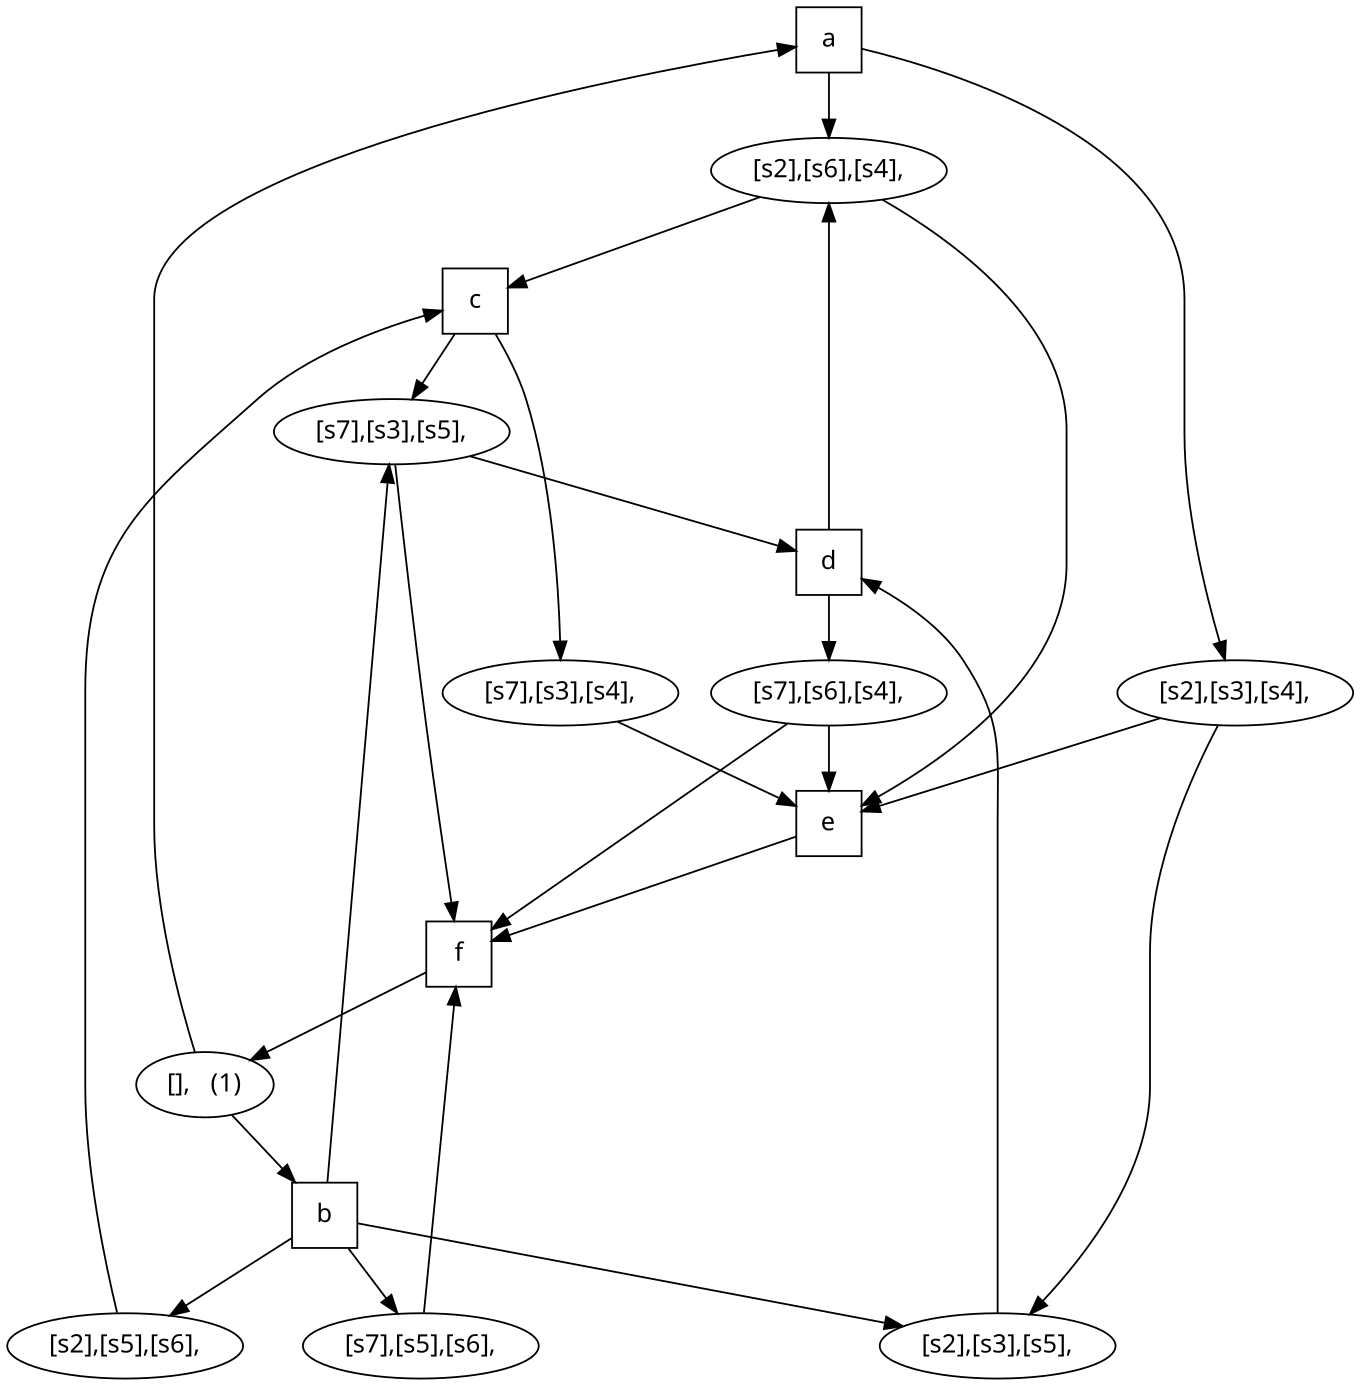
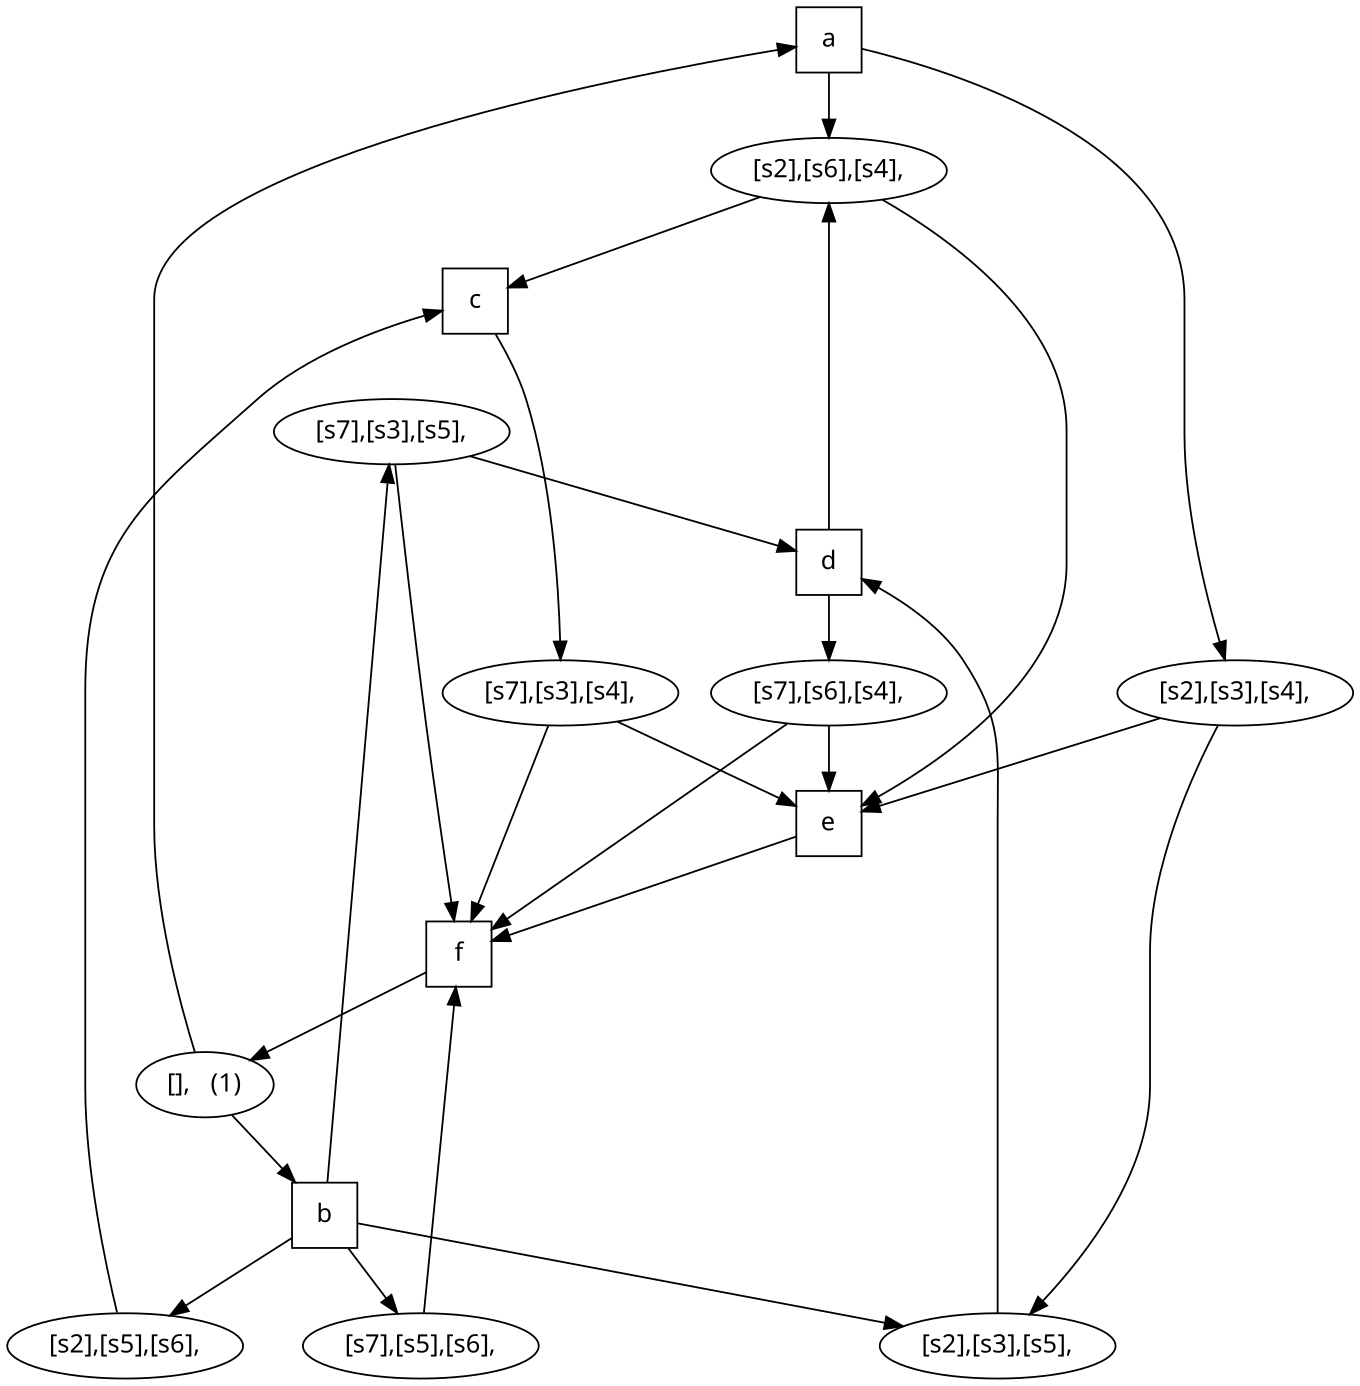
  digraph {
    fontname="Noto Sans"
    node [fontname="Noto Sans"]
    edge [fontname="Noto Sans"]
    n1 [label=a shape=box width=0.5]
    n2 [label="[s2],[s6],[s4]," width=0.5]
    n3 [label="[s2],[s3],[s4]," width=0.5]
    n4 [label=c shape=box width=0.5]
    n5 [label=e shape=box width=0.5]
    n6 [label="[s2],[s5],[s6]," width=0.5]
    n7 [label="[s2],[s3],[s5]," width=0.5]
    n8 [label=d shape=box width=0.5]
    n9 [label=b shape=box width=0.5]
    n10 [label="[s7],[s3],[s5]," width=0.5]
    n11 [label="[s7],[s5],[s6]," width=0.5]
    n12 [label=f shape=box width=0.5]
    n13 [label="[s7],[s3],[s4]," width=0.5]
    n14 [label="[s7],[s6],[s4]," width=0.5]
    n15 [label="[],   (1)" width=0.5]
    n1 -> n2
    n1 -> n3
    n2 -> n4
    n2 -> n5
    n3 -> n5
    n3 -> n7
-   n4 -> n10
    n4 -> n13
    n5 -> n12
    n6 -> n4
    n7 -> n8
    n8 -> n2
    n8 -> n14
    n9 -> n6
    n9 -> n7
    n9 -> n10
    n9 -> n11
    n10 -> n8
    n10 -> n12
    n11 -> n12
    n12 -> n15
    n13 -> n5
+   n13 -> n12
    n14 -> n5
    n14 -> n12
    n15 -> n1
    n15 -> n9
  }
